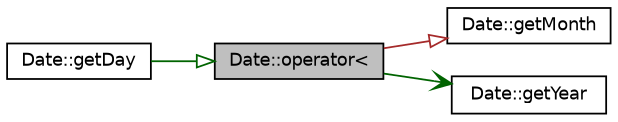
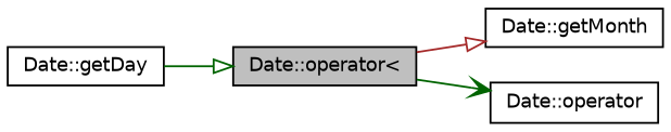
  digraph {
    rankdir=LR
    node [color=black fillcolor=white fontname=Helvetica fontsize=10 shape=record style=filled]
    edge [arrowhead=onormal color=darkgreen fontname=Helvetica fontsize=10 labelfontname=Helvetica labelfontsize=10 style=solid]
    n1 [fillcolor=grey75 fontcolor=black height=0.2 label="Date::operator\<" width=0.4]
    n2 [height=0.2 label="Date::getMonth" width=0.4]
-   n3 [height=0.2 label="Date::getYear" width=0.4]
+   n3 [height=0.2 label="Date::operator" width=0.4]
    n4 [height=0.2 label="Date::getDay" width=0.4]
    n1 -> n2 [color=brown]
    n1 -> n3 [arrowhead=vee]
    n4 -> n1
  }
